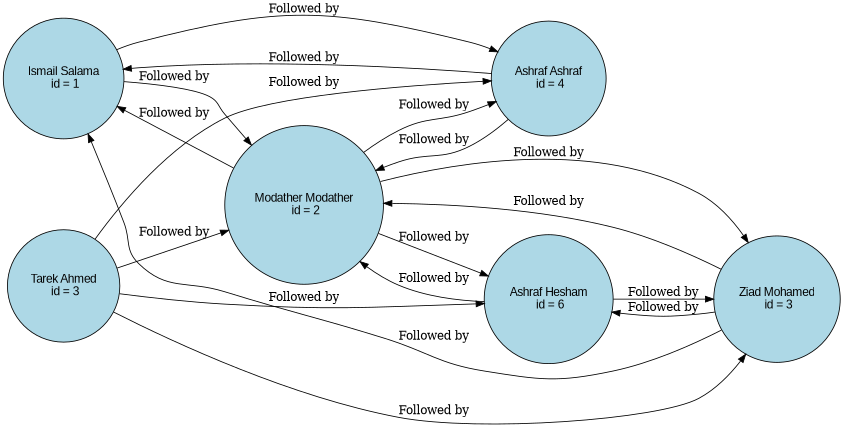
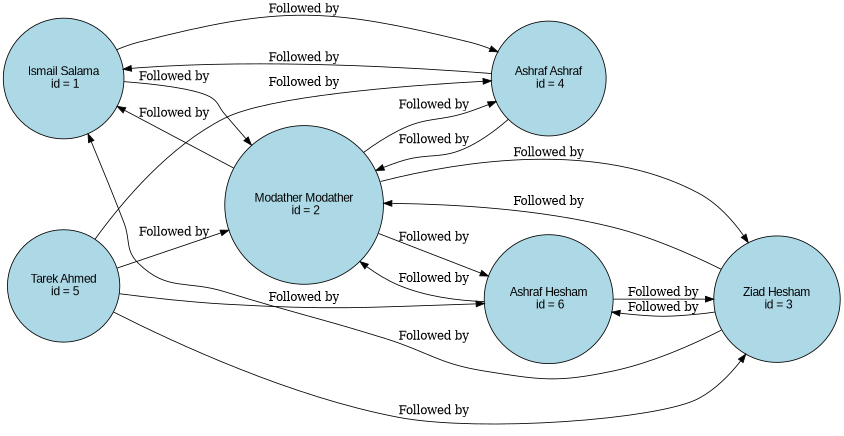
  digraph {
    rankdir=LR
    node [fillcolor=lightblue fontname=Arial fontsize=14 shape=circle style=filled]
    n1 [label="Ismail Salama\n id = 1"]
    n2 [label="Modather Modather\n id = 2"]
    n3 [label="Ashraf Ashraf\n id = 4"]
-   n4 [label="Ziad Mohamed\n id = 3"]
+   n4 [label="Ziad Hesham\n id = 3"]
    n5 [label="Ashraf Hesham\n id = 6"]
-   n6 [label="Tarek Ahmed\n id = 3"]
+   n6 [label="Tarek Ahmed\n id = 5"]
    n1 -> n2 [label="Followed by"]
    n1 -> n3 [label="Followed by"]
    n2 -> n1 [label="Followed by"]
    n2 -> n3 [label="Followed by"]
    n2 -> n4 [label="Followed by"]
    n2 -> n5 [label="Followed by"]
    n3 -> n1 [label="Followed by"]
    n3 -> n2 [label="Followed by"]
    n4 -> n1 [label="Followed by"]
    n4 -> n2 [label="Followed by"]
    n4 -> n5 [label="Followed by"]
    n5 -> n2 [label="Followed by"]
    n5 -> n4 [label="Followed by"]
    n6 -> n2 [label="Followed by"]
    n6 -> n3 [label="Followed by"]
    n6 -> n4 [label="Followed by"]
    n6 -> n5 [label="Followed by"]
  }
